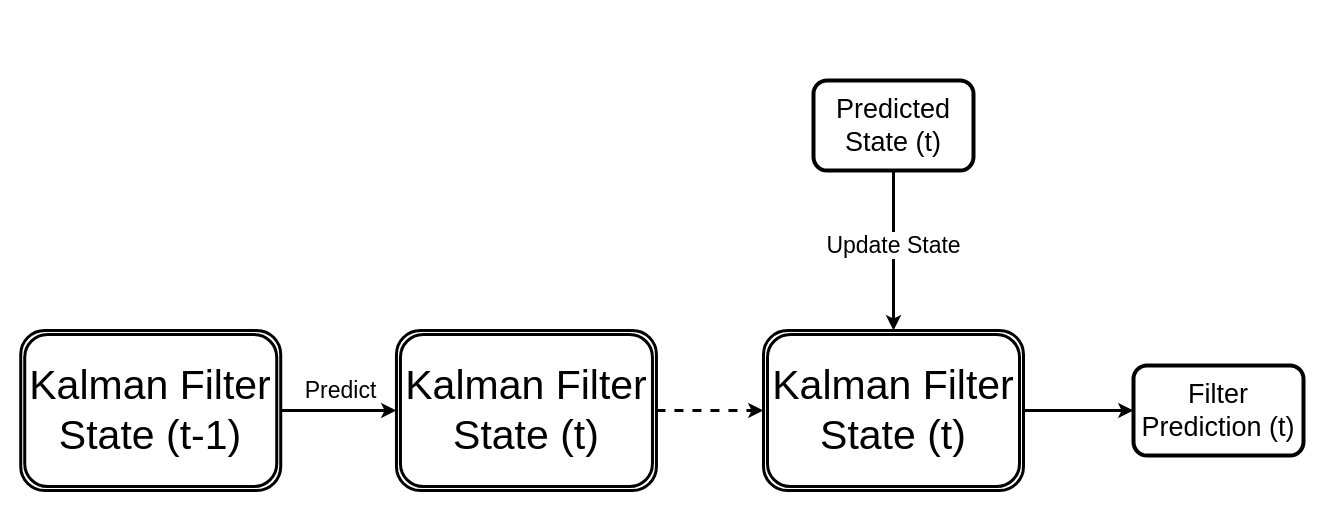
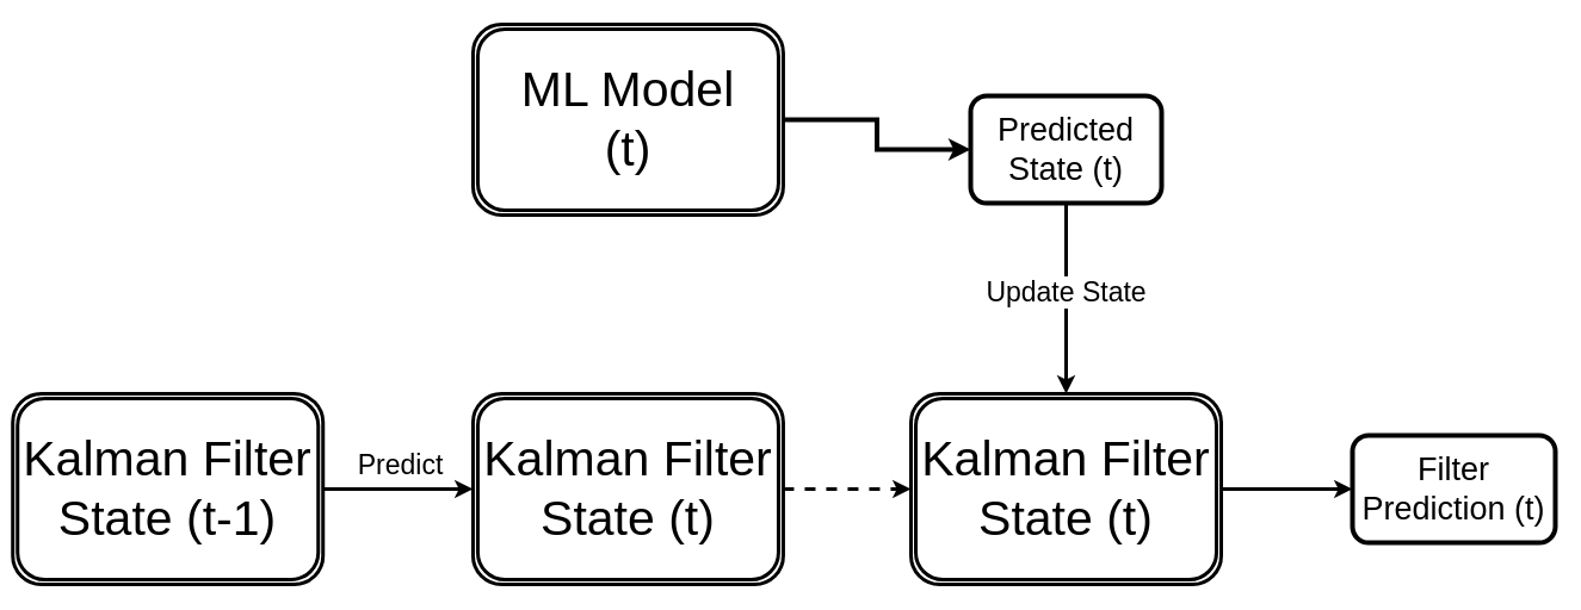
  <mxCell id="0" />
  <mxCell id="1" parent="0" />
+ <mxCell id="2" style="edgeStyle=orthogonalEdgeStyle;rounded=0;orthogonalLoop=1;jettySize=auto;html=1;entryX=0;entryY=0.5;entryDx=0;entryDy=0;strokeWidth=4;" parent="1" source="3" target="5" edge="1"><mxGeometry relative="1" as="geometry" /></mxCell>
+ <mxCell id="3" value="&lt;font style=&quot;font-size: 41px;&quot;&gt;ML Model&lt;/font&gt;&lt;div&gt;&lt;font style=&quot;font-size: 41px;&quot;&gt;(t)&lt;/font&gt;&lt;/div&gt;" style="shape=ext;double=1;rounded=1;whiteSpace=wrap;html=1;strokeWidth=3;" parent="1" vertex="1"><mxGeometry x="395.95" y="20" width="260" height="160" as="geometry" /></mxCell>
  <mxCell id="4" value="&lt;font style=&quot;font-size: 23px;&quot;&gt;Update State&lt;/font&gt;" style="edgeStyle=orthogonalEdgeStyle;rounded=0;orthogonalLoop=1;jettySize=auto;html=1;entryX=0.5;entryY=0;entryDx=0;entryDy=0;strokeWidth=3;" parent="1" source="5" target="11" edge="1"><mxGeometry x="-0.081" relative="1" as="geometry"><mxPoint y="1" as="offset" /></mxGeometry></mxCell>
  <mxCell id="5" value="&lt;font style=&quot;font-size: 27px;&quot;&gt;Predicted State (t)&lt;/font&gt;" style="rounded=1;whiteSpace=wrap;html=1;strokeWidth=4;" parent="1" vertex="1"><mxGeometry x="813" y="80" width="160" height="90" as="geometry" /></mxCell>
  <mxCell id="6" value="&lt;font style=&quot;font-size: 23px;&quot;&gt;Predict&lt;/font&gt;" style="edgeStyle=orthogonalEdgeStyle;rounded=0;orthogonalLoop=1;jettySize=auto;html=1;entryX=0;entryY=0.5;entryDx=0;entryDy=0;strokeWidth=3;" parent="1" source="7" target="9" edge="1"><mxGeometry x="0.037" y="20" relative="1" as="geometry"><mxPoint as="offset" /></mxGeometry></mxCell>
- <mxCell id="7" value="&lt;font style=&quot;font-size: 41px;&quot;&gt;Kalman Filter State (t-1)&lt;/font&gt;" style="shape=ext;double=1;rounded=1;whiteSpace=wrap;html=1;strokeWidth=3;" parent="1" vertex="1"><mxGeometry x="20.23" y="330" width="260" height="160" as="geometry" /></mxCell>
+ <mxCell id="7" value="&lt;font style=&quot;font-size: 41px;&quot;&gt;Kalman Filter State (t-1)&lt;/font&gt;" style="shape=ext;double=1;rounded=1;whiteSpace=wrap;html=1;strokeWidth=3;" parent="1" vertex="1"><mxGeometry x="10.23" y="330" width="260" height="160" as="geometry" /></mxCell>
  <mxCell id="8" style="edgeStyle=orthogonalEdgeStyle;rounded=0;orthogonalLoop=1;jettySize=auto;html=1;entryX=0;entryY=0.5;entryDx=0;entryDy=0;fontSize=17;strokeWidth=3;dashed=1;" parent="1" source="9" target="11" edge="1"><mxGeometry relative="1" as="geometry" /></mxCell>
  <mxCell id="9" value="&lt;font style=&quot;font-size: 41px;&quot;&gt;Kalman Filter State (t)&lt;/font&gt;" style="shape=ext;double=1;rounded=1;whiteSpace=wrap;html=1;strokeWidth=3;" parent="1" vertex="1"><mxGeometry x="395.95" y="330" width="260" height="160" as="geometry" /></mxCell>
  <mxCell id="10" style="edgeStyle=orthogonalEdgeStyle;rounded=0;orthogonalLoop=1;jettySize=auto;html=1;entryX=0;entryY=0.5;entryDx=0;entryDy=0;strokeWidth=3;" parent="1" source="11" target="12" edge="1"><mxGeometry relative="1" as="geometry" /></mxCell>
  <mxCell id="11" value="&lt;font style=&quot;font-size: 41px;&quot;&gt;Kalman Filter State (t)&lt;/font&gt;" style="shape=ext;double=1;rounded=1;whiteSpace=wrap;html=1;strokeWidth=3;" parent="1" vertex="1"><mxGeometry x="763" y="330" width="260" height="160" as="geometry" /></mxCell>
  <mxCell id="12" value="&lt;font style=&quot;font-size: 27px;&quot;&gt;Filter Prediction (t)&lt;/font&gt;" style="rounded=1;whiteSpace=wrap;html=1;strokeWidth=4;" parent="1" vertex="1"><mxGeometry x="1133" y="365" width="170" height="90" as="geometry" /></mxCell>
